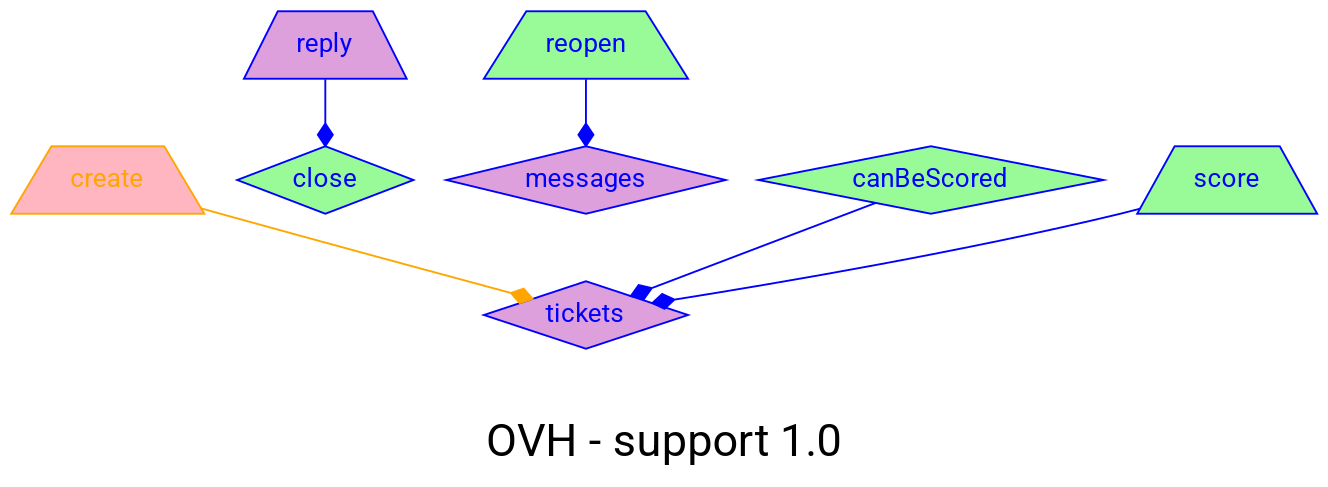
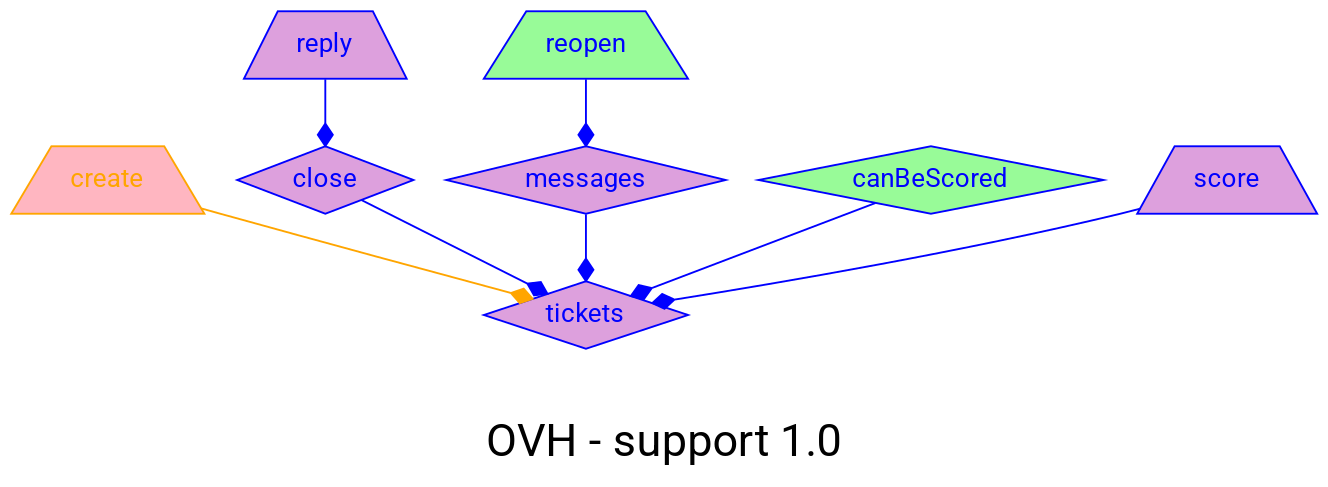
  digraph {
    fontname=Roboto
    fontsize=24
    label="OVH - support 1.0"
    splines=true
    node [color=blue fillcolor=plum fontcolor=blue fontname=Roboto shape=trapezium style=filled]
    edge [arrowhead=diamond arrowtail=none color=blue fontcolor=blue fontname=Roboto]
    create [color=orange fillcolor=lightpink fontcolor=orange]
    tickets [shape=diamond]
    reply
-   close [fillcolor=palegreen shape=diamond]
+   close [shape=diamond]
    messages [shape=diamond]
    reopen [fillcolor=palegreen]
    canBeScored [fillcolor=palegreen shape=diamond]
-   score [fillcolor=palegreen]
+   score
    create -> tickets [color=orange fontcolor=orange]
    reply -> close
+   close -> tickets
+   messages -> tickets
    reopen -> messages
    canBeScored -> tickets
    score -> tickets
  }
